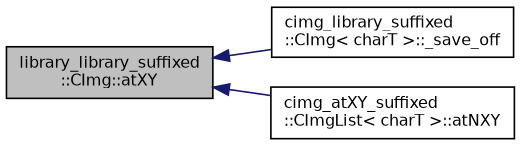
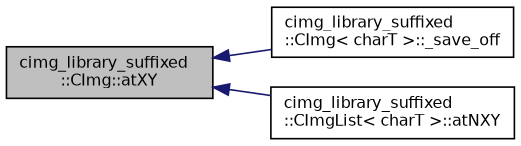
  digraph {
    rankdir=LR
    node [color=black fillcolor=white fontname=Helvetica fontsize=10 shape=record style=filled]
    edge [color=midnightblue dir=back fontname=Helvetica fontsize=10 labelfontname=Helvetica labelfontsize=10 style=solid]
-   n1 [fillcolor=grey75 fontcolor=black height=0.2 label="library_library_suffixed\l::CImg::atXY" width=0.4]
+   n1 [fillcolor=grey75 fontcolor=black height=0.2 label="cimg_library_suffixed\l::CImg::atXY" width=0.4]
    n2 [height=0.2 label="cimg_library_suffixed\l::CImg\< charT \>::_save_off" width=0.4]
-   n3 [height=0.2 label="cimg_atXY_suffixed\l::CImgList\< charT \>::atNXY" width=0.4]
+   n3 [height=0.2 label="cimg_library_suffixed\l::CImgList\< charT \>::atNXY" width=0.4]
    n1 -> n2
    n1 -> n3
  }
